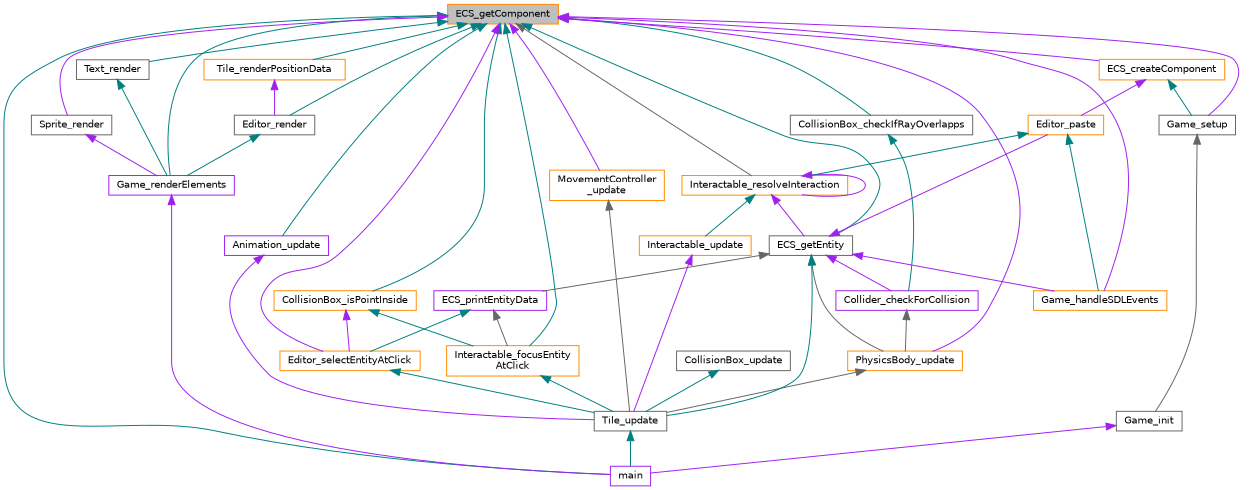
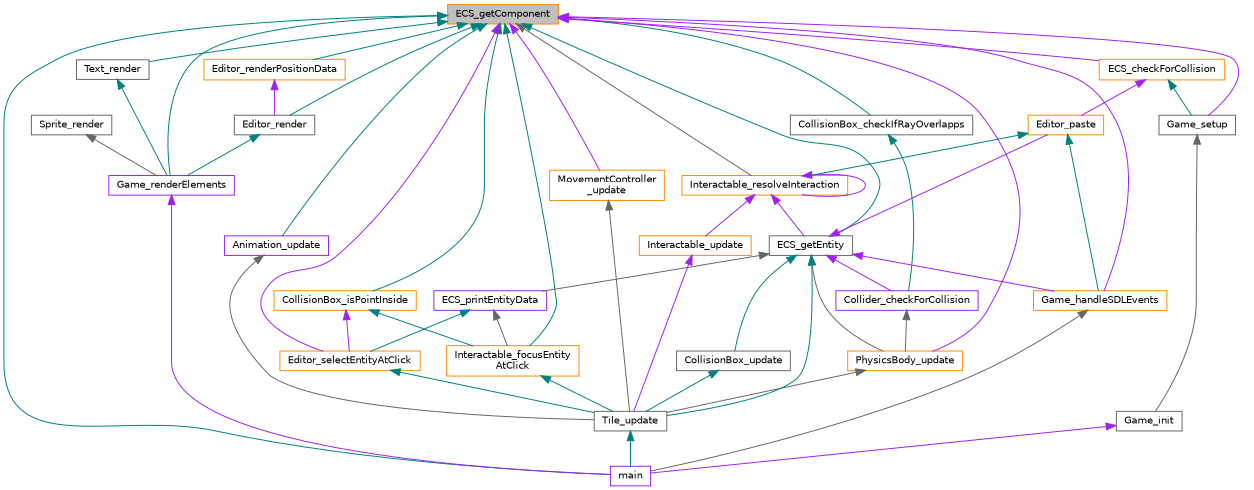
  digraph {
    rankdir=TB
    node [color=darkorange fillcolor=white fontname=Helvetica fontsize=10 shape=record style=filled]
    edge [color=teal dir=back fontname=Helvetica fontsize=10 labelfontname=Helvetica labelfontsize=10 style=solid]
    n1 [fillcolor=grey75 fontcolor=black height=0.2 label=ECS_getComponent width=0.4]
    n2 [color=purple height=0.2 label=Animation_update width=0.4]
    n3 [color=purple height=0.2 label=main width=0.4]
    n4 [color=gray40 height=0.2 label=CollisionBox_checkIfRayOverlapps width=0.4]
    n5 [height=0.2 label=PhysicsBody_update width=0.4]
    n6 [height=0.2 label=CollisionBox_isPointInside width=0.4]
    n7 [height=0.2 label=Editor_selectEntityAtClick width=0.4]
    n8 [height=0.2 label="Interactable_focusEntity\lAtClick" width=0.4]
-   n9 [height=0.2 label=ECS_createComponent width=0.4]
+   n9 [height=0.2 label=ECS_checkForCollision width=0.4]
    n10 [height=0.2 label=Game_handleSDLEvents width=0.4]
    n11 [height=0.2 label=Interactable_resolveInteraction width=0.4]
    n12 [color=gray40 height=0.2 label=Game_setup width=0.4]
    n13 [color=gray40 height=0.2 label=ECS_getEntity width=0.4]
    n14 [color=gray40 height=0.2 label=Editor_render width=0.4]
    n15 [color=purple height=0.2 label=Game_renderElements width=0.4]
-   n16 [height=0.2 label=Tile_renderPositionData width=0.4]
+   n16 [height=0.2 label=Editor_renderPositionData width=0.4]
    n17 [height=0.2 label="MovementController\l_update" width=0.4]
    n18 [color=gray40 height=0.2 label=Sprite_render width=0.4]
    n19 [color=gray40 height=0.2 label=Text_render width=0.4]
    n20 [color=gray40 height=0.2 label=Tile_update width=0.4]
    n21 [color=purple height=0.2 label=Collider_checkForCollision width=0.4]
    n22 [height=0.2 label=Editor_paste width=0.4]
    n23 [height=0.2 label=Interactable_update width=0.4]
    n24 [color=gray40 height=0.2 label=Game_init width=0.4]
    n25 [color=gray40 height=0.2 label=CollisionBox_update width=0.4]
    n26 [color=purple height=0.2 label=ECS_printEntityData width=0.4]
    n1 -> n2
    n1 -> n3
    n1 -> n4
    n1 -> n5 [color=purple]
    n1 -> n6
    n1 -> n7 [color=purple]
    n1 -> n8
    n1 -> n9 [color=purple]
    n1 -> n10 [color=purple]
    n1 -> n11 [color=gray40]
    n1 -> n12 [color=purple]
    n1 -> n13
    n1 -> n14
    n1 -> n15
    n1 -> n16
    n1 -> n17 [color=purple]
-   n1 -> n18 [color=purple]
    n1 -> n19
-   n2 -> n20 [color=purple]
+   n2 -> n20 [color=gray40]
    n4 -> n21
    n5 -> n20 [color=gray40]
    n6 -> n7 [color=purple]
    n6 -> n8
    n7 -> n20
    n8 -> n20
    n9 -> n12
    n9 -> n22 [color=purple]
+   n10 -> n3 [color=gray40]
    n11 -> n11 [color=purple]
    n11 -> n13 [color=purple]
-   n11 -> n23
+   n11 -> n23 [color=purple]
    n12 -> n24 [color=gray40]
    n13 -> n5 [color=gray40]
    n13 -> n10 [color=purple]
    n13 -> n20
    n13 -> n21 [color=purple]
    n13 -> n22 [color=purple]
+   n13 -> n25
    n13 -> n26 [color=gray40]
    n14 -> n15
    n15 -> n3 [color=purple]
    n16 -> n14 [color=purple]
    n17 -> n20 [color=gray40]
-   n18 -> n15 [color=purple]
+   n18 -> n15 [color=gray40]
    n19 -> n15
    n20 -> n3
    n21 -> n5 [color=gray40]
    n22 -> n10
    n22 -> n11
    n23 -> n20 [color=purple]
    n24 -> n3 [color=purple]
    n25 -> n20
    n26 -> n7
    n26 -> n8 [color=gray40]
  }
